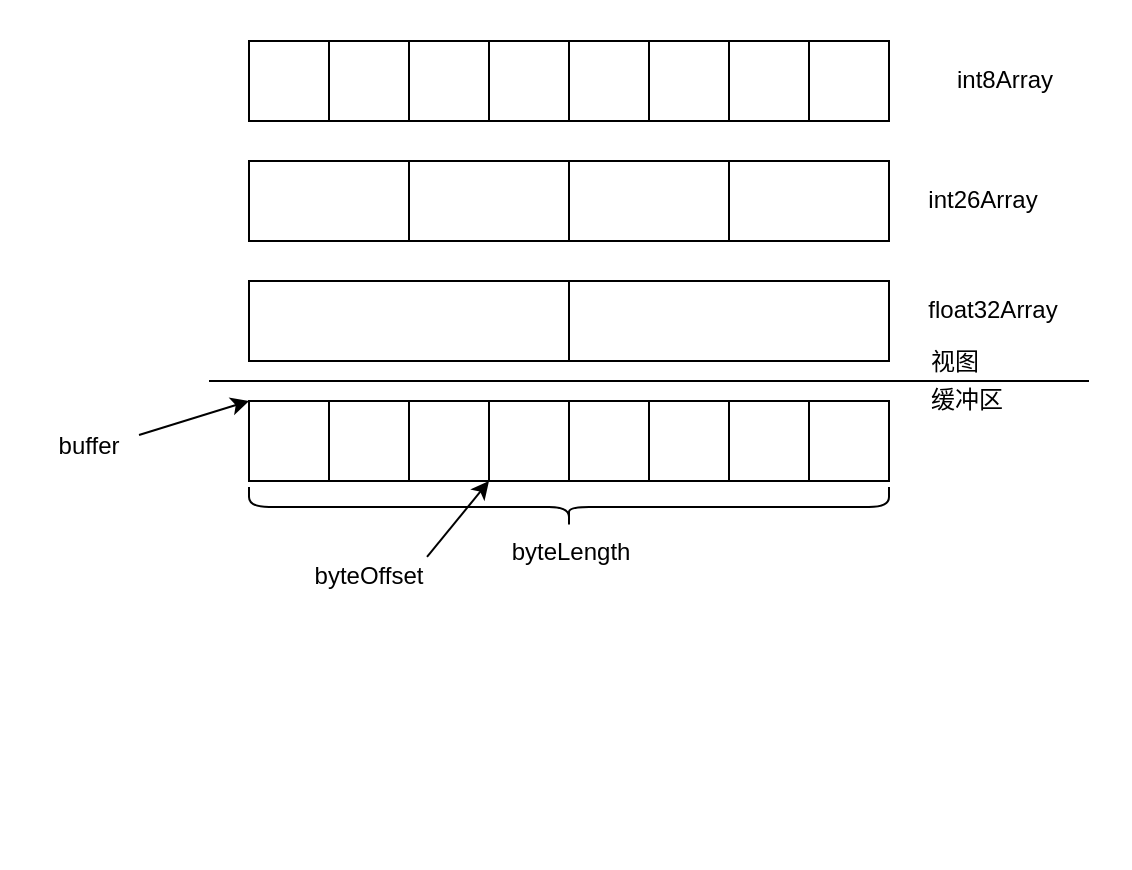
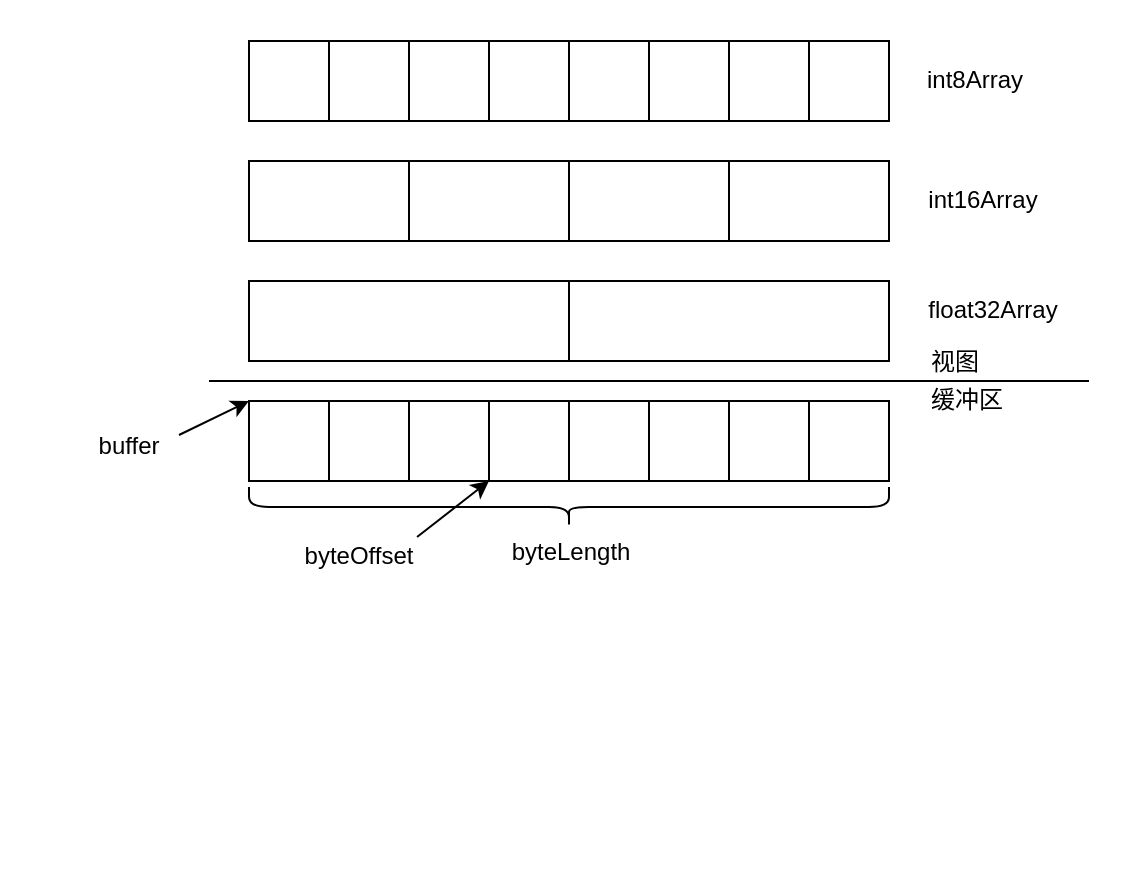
  <mxCell id="0" />
  <mxCell id="1" parent="0" />
  <mxCell id="2" value="" style="rounded=0;whiteSpace=wrap;html=1;" vertex="1" parent="1"><mxGeometry x="124" y="200" width="160" height="40" as="geometry" /></mxCell>
  <mxCell id="3" value="" style="endArrow=none;html=1;rounded=0;entryX=0.25;entryY=0;entryDx=0;entryDy=0;exitX=0.25;exitY=1;exitDx=0;exitDy=0;" edge="1" parent="1" source="2" target="2"><mxGeometry width="50" height="50" relative="1" as="geometry"><mxPoint x="144" y="320" as="sourcePoint" /><mxPoint x="194" y="270" as="targetPoint" /></mxGeometry></mxCell>
  <mxCell id="4" value="" style="endArrow=none;html=1;rounded=0;entryX=0.5;entryY=0;entryDx=0;entryDy=0;exitX=0.5;exitY=1;exitDx=0;exitDy=0;" edge="1" parent="1" source="2" target="2"><mxGeometry width="50" height="50" relative="1" as="geometry"><mxPoint x="134" y="330" as="sourcePoint" /><mxPoint x="184" y="280" as="targetPoint" /></mxGeometry></mxCell>
  <mxCell id="5" value="" style="endArrow=none;html=1;rounded=0;entryX=0.75;entryY=0;entryDx=0;entryDy=0;exitX=0.75;exitY=1;exitDx=0;exitDy=0;" edge="1" parent="1" source="2" target="2"><mxGeometry width="50" height="50" relative="1" as="geometry"><mxPoint x="164" y="380" as="sourcePoint" /><mxPoint x="214" y="330" as="targetPoint" /></mxGeometry></mxCell>
  <mxCell id="6" value="" style="rounded=0;whiteSpace=wrap;html=1;" vertex="1" parent="1"><mxGeometry x="284" y="200" width="160" height="40" as="geometry" /></mxCell>
  <mxCell id="7" value="" style="endArrow=none;html=1;rounded=0;entryX=0.25;entryY=0;entryDx=0;entryDy=0;" edge="1" parent="1" target="6"><mxGeometry width="50" height="50" relative="1" as="geometry"><mxPoint x="324" y="240" as="sourcePoint" /><mxPoint x="344" y="290" as="targetPoint" /></mxGeometry></mxCell>
  <mxCell id="8" value="" style="endArrow=none;html=1;rounded=0;entryX=0.5;entryY=0;entryDx=0;entryDy=0;exitX=0.5;exitY=1;exitDx=0;exitDy=0;" edge="1" parent="1" source="6" target="6"><mxGeometry width="50" height="50" relative="1" as="geometry"><mxPoint x="344" y="330" as="sourcePoint" /><mxPoint x="394" y="280" as="targetPoint" /></mxGeometry></mxCell>
  <mxCell id="9" value="" style="endArrow=none;html=1;rounded=0;entryX=0.75;entryY=0;entryDx=0;entryDy=0;" edge="1" parent="1" target="6"><mxGeometry width="50" height="50" relative="1" as="geometry"><mxPoint x="404" y="240" as="sourcePoint" /><mxPoint x="444" y="270" as="targetPoint" /></mxGeometry></mxCell>
  <mxCell id="10" value="" style="endArrow=none;html=1;rounded=0;" edge="1" parent="1"><mxGeometry width="50" height="50" relative="1" as="geometry"><mxPoint x="104" y="190" as="sourcePoint" /><mxPoint x="544" y="190" as="targetPoint" /></mxGeometry></mxCell>
  <mxCell id="11" value="缓冲区" style="text;html=1;align=center;verticalAlign=middle;resizable=0;points=[];autosize=1;strokeColor=none;fillColor=none;" vertex="1" parent="1"><mxGeometry x="453" y="185" width="60" height="30" as="geometry" /></mxCell>
  <mxCell id="12" value="视图" style="text;html=1;align=center;verticalAlign=middle;resizable=0;points=[];autosize=1;strokeColor=none;fillColor=none;" vertex="1" parent="1"><mxGeometry x="452" y="166" width="50" height="30" as="geometry" /></mxCell>
  <mxCell id="13" value="" style="rounded=0;whiteSpace=wrap;html=1;" vertex="1" parent="1"><mxGeometry x="124" y="20" width="160" height="40" as="geometry" /></mxCell>
  <mxCell id="14" value="" style="endArrow=none;html=1;rounded=0;entryX=0.25;entryY=0;entryDx=0;entryDy=0;exitX=0.25;exitY=1;exitDx=0;exitDy=0;" edge="1" parent="1" source="13" target="13"><mxGeometry width="50" height="50" relative="1" as="geometry"><mxPoint x="144" y="140" as="sourcePoint" /><mxPoint x="194" y="90" as="targetPoint" /></mxGeometry></mxCell>
  <mxCell id="15" value="" style="endArrow=none;html=1;rounded=0;entryX=0.5;entryY=0;entryDx=0;entryDy=0;exitX=0.5;exitY=1;exitDx=0;exitDy=0;" edge="1" parent="1" source="13" target="13"><mxGeometry width="50" height="50" relative="1" as="geometry"><mxPoint x="134" y="150" as="sourcePoint" /><mxPoint x="184" y="100" as="targetPoint" /></mxGeometry></mxCell>
  <mxCell id="16" value="" style="endArrow=none;html=1;rounded=0;entryX=0.75;entryY=0;entryDx=0;entryDy=0;exitX=0.75;exitY=1;exitDx=0;exitDy=0;" edge="1" parent="1" source="13" target="13"><mxGeometry width="50" height="50" relative="1" as="geometry"><mxPoint x="164" y="200" as="sourcePoint" /><mxPoint x="214" y="150" as="targetPoint" /></mxGeometry></mxCell>
  <mxCell id="17" value="" style="rounded=0;whiteSpace=wrap;html=1;" vertex="1" parent="1"><mxGeometry x="284" y="20" width="160" height="40" as="geometry" /></mxCell>
  <mxCell id="18" value="" style="endArrow=none;html=1;rounded=0;entryX=0.25;entryY=0;entryDx=0;entryDy=0;" edge="1" parent="1" target="17"><mxGeometry width="50" height="50" relative="1" as="geometry"><mxPoint x="324" y="60" as="sourcePoint" /><mxPoint x="344" y="110" as="targetPoint" /></mxGeometry></mxCell>
  <mxCell id="19" value="" style="endArrow=none;html=1;rounded=0;entryX=0.5;entryY=0;entryDx=0;entryDy=0;exitX=0.5;exitY=1;exitDx=0;exitDy=0;" edge="1" parent="1" source="17" target="17"><mxGeometry width="50" height="50" relative="1" as="geometry"><mxPoint x="344" y="150" as="sourcePoint" /><mxPoint x="394" y="100" as="targetPoint" /></mxGeometry></mxCell>
  <mxCell id="20" value="" style="endArrow=none;html=1;rounded=0;entryX=0.75;entryY=0;entryDx=0;entryDy=0;" edge="1" parent="1" target="17"><mxGeometry width="50" height="50" relative="1" as="geometry"><mxPoint x="404" y="60" as="sourcePoint" /><mxPoint x="444" y="90" as="targetPoint" /></mxGeometry></mxCell>
  <mxCell id="21" value="" style="rounded=0;whiteSpace=wrap;html=1;" vertex="1" parent="1"><mxGeometry x="124" y="80" width="160" height="40" as="geometry" /></mxCell>
  <mxCell id="22" value="" style="endArrow=none;html=1;rounded=0;entryX=0.5;entryY=0;entryDx=0;entryDy=0;exitX=0.5;exitY=1;exitDx=0;exitDy=0;" edge="1" parent="1" source="21" target="21"><mxGeometry width="50" height="50" relative="1" as="geometry"><mxPoint x="134" y="210" as="sourcePoint" /><mxPoint x="184" y="160" as="targetPoint" /></mxGeometry></mxCell>
  <mxCell id="23" value="" style="rounded=0;whiteSpace=wrap;html=1;" vertex="1" parent="1"><mxGeometry x="284" y="80" width="160" height="40" as="geometry" /></mxCell>
  <mxCell id="24" value="" style="endArrow=none;html=1;rounded=0;entryX=0.5;entryY=0;entryDx=0;entryDy=0;exitX=0.5;exitY=1;exitDx=0;exitDy=0;" edge="1" parent="1" source="23" target="23"><mxGeometry width="50" height="50" relative="1" as="geometry"><mxPoint x="344" y="210" as="sourcePoint" /><mxPoint x="394" y="160" as="targetPoint" /></mxGeometry></mxCell>
  <mxCell id="25" value="" style="rounded=0;whiteSpace=wrap;html=1;" vertex="1" parent="1"><mxGeometry x="124" y="140" width="160" height="40" as="geometry" /></mxCell>
  <mxCell id="26" value="" style="rounded=0;whiteSpace=wrap;html=1;" vertex="1" parent="1"><mxGeometry x="284" y="140" width="160" height="40" as="geometry" /></mxCell>
- <mxCell id="27" value="int8Array" style="text;html=1;align=center;verticalAlign=middle;resizable=0;points=[];autosize=1;strokeColor=none;fillColor=none;" vertex="1" parent="1"><mxGeometry x="467" y="25" width="70" height="30" as="geometry" /></mxCell>
- <mxCell id="28" value="int26Array" style="text;html=1;align=center;verticalAlign=middle;resizable=0;points=[];autosize=1;strokeColor=none;fillColor=none;" vertex="1" parent="1"><mxGeometry x="451" y="85" width="80" height="30" as="geometry" /></mxCell>
+ <mxCell id="27" value="int8Array" style="text;html=1;align=center;verticalAlign=middle;resizable=0;points=[];autosize=1;strokeColor=none;fillColor=none;" vertex="1" parent="1"><mxGeometry x="452" y="25" width="70" height="30" as="geometry" /></mxCell>
+ <mxCell id="28" value="int16Array" style="text;html=1;align=center;verticalAlign=middle;resizable=0;points=[];autosize=1;strokeColor=none;fillColor=none;" vertex="1" parent="1"><mxGeometry x="451" y="85" width="80" height="30" as="geometry" /></mxCell>
  <mxCell id="29" value="float32Array" style="text;html=1;align=center;verticalAlign=middle;resizable=0;points=[];autosize=1;strokeColor=none;fillColor=none;" vertex="1" parent="1"><mxGeometry x="451" y="140" width="90" height="30" as="geometry" /></mxCell>
  <mxCell id="30" value="" style="endArrow=classic;html=1;rounded=0;exitX=1.021;exitY=0.269;exitDx=0;exitDy=0;entryX=0;entryY=0;entryDx=0;entryDy=0;exitPerimeter=0;" edge="1" parent="1" source="35" target="2"><mxGeometry width="50" height="50" relative="1" as="geometry"><mxPoint x="68" y="223.5" as="sourcePoint" /><mxPoint x="158" y="262" as="targetPoint" /></mxGeometry></mxCell>
  <mxCell id="31" value="" style="shape=curlyBracket;whiteSpace=wrap;html=1;rounded=1;rotation=-90;" vertex="1" parent="1"><mxGeometry x="274" y="93" width="20" height="320" as="geometry" /></mxCell>
  <mxCell id="32" value="byteLength" style="text;html=1;align=center;verticalAlign=middle;resizable=0;points=[];autosize=1;strokeColor=none;fillColor=none;" vertex="1" parent="1"><mxGeometry x="246" y="263" width="77" height="26" as="geometry" /></mxCell>
- <mxCell id="33" value="byteOffset" style="text;html=1;align=center;verticalAlign=middle;resizable=0;points=[];autosize=1;strokeColor=none;fillColor=none;" vertex="1" parent="1"><mxGeometry x="148" y="275" width="72" height="26" as="geometry" /></mxCell>
+ <mxCell id="33" value="byteOffset" style="text;html=1;align=center;verticalAlign=middle;resizable=0;points=[];autosize=1;strokeColor=none;fillColor=none;" vertex="1" parent="1"><mxGeometry x="143" y="265" width="72" height="26" as="geometry" /></mxCell>
  <mxCell id="34" value="" style="endArrow=classic;html=1;rounded=0;exitX=0.903;exitY=0.115;exitDx=0;exitDy=0;exitPerimeter=0;entryX=0.75;entryY=1;entryDx=0;entryDy=0;" edge="1" parent="1" source="33" target="2"><mxGeometry width="50" height="50" relative="1" as="geometry"><mxPoint x="205" y="311" as="sourcePoint" /><mxPoint x="255" y="261" as="targetPoint" /></mxGeometry></mxCell>
- <mxCell id="35" value="&lt;span style=&quot;&quot;&gt;buffer&lt;/span&gt;" style="text;html=1;align=center;verticalAlign=middle;resizable=0;points=[];autosize=1;strokeColor=none;fillColor=none;" vertex="1" parent="1"><mxGeometry x="20" y="210" width="48" height="26" as="geometry" /></mxCell>
+ <mxCell id="35" value="&lt;span style=&quot;&quot;&gt;buffer&lt;/span&gt;" style="text;html=1;align=center;verticalAlign=middle;resizable=0;points=[];autosize=1;strokeColor=none;fillColor=none;" vertex="1" parent="1"><mxGeometry x="40" y="210" width="48" height="26" as="geometry" /></mxCell>
